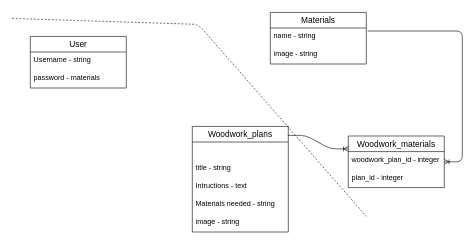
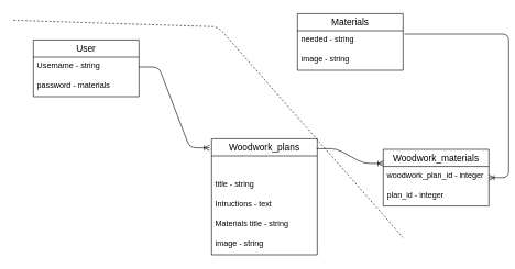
  <mxCell id="0" />
  <mxCell id="1" parent="0" />
  <mxCell id="2" value="User" style="swimlane;fontStyle=0;childLayout=stackLayout;horizontal=1;startSize=26;horizontalStack=0;resizeParent=1;resizeParentMax=0;resizeLast=0;collapsible=1;marginBottom=0;align=center;fontSize=14;" vertex="1" parent="1"><mxGeometry x="50" y="60" width="160" height="86" as="geometry" /></mxCell>
  <mxCell id="3" value="Username - string" style="text;strokeColor=none;fillColor=none;spacingLeft=4;spacingRight=4;overflow=hidden;rotatable=0;points=[[0,0.5],[1,0.5]];portConstraint=eastwest;fontSize=12;" vertex="1" parent="2"><mxGeometry y="26" width="160" height="30" as="geometry" /></mxCell>
  <mxCell id="4" value="password - materials" style="text;strokeColor=none;fillColor=none;spacingLeft=4;spacingRight=4;overflow=hidden;rotatable=0;points=[[0,0.5],[1,0.5]];portConstraint=eastwest;fontSize=12;" vertex="1" parent="2"><mxGeometry y="56" width="160" height="30" as="geometry" /></mxCell>
  <mxCell id="5" value="Woodwork_plans" style="swimlane;fontStyle=0;childLayout=stackLayout;horizontal=1;startSize=26;horizontalStack=0;resizeParent=1;resizeParentMax=0;resizeLast=0;collapsible=1;marginBottom=0;align=center;fontSize=14;" vertex="1" parent="1"><mxGeometry x="320" y="210" width="160" height="176" as="geometry" /></mxCell>
  <mxCell id="6" value="" style="shape=table;startSize=0;container=1;collapsible=1;childLayout=tableLayout;fixedRows=1;rowLines=0;fontStyle=0;align=center;resizeLast=1;strokeColor=none;fillColor=none;" vertex="1" parent="5"><mxGeometry y="26" width="160" height="30" as="geometry" /></mxCell>
  <mxCell id="7" value="" style="shape=partialRectangle;collapsible=0;dropTarget=0;pointerEvents=0;fillColor=none;top=0;left=0;bottom=0;right=0;points=[[0,0.5],[1,0.5]];portConstraint=eastwest;" vertex="1" parent="6"><mxGeometry width="160" height="30" as="geometry" /></mxCell>
  <mxCell id="8" value="" style="shape=partialRectangle;connectable=0;fillColor=none;top=0;left=0;bottom=0;right=0;editable=1;overflow=hidden;" vertex="1" parent="7"><mxGeometry width="30" height="30" as="geometry" /></mxCell>
  <mxCell id="9" value="title - string" style="text;strokeColor=none;fillColor=none;spacingLeft=4;spacingRight=4;overflow=hidden;rotatable=0;points=[[0,0.5],[1,0.5]];portConstraint=eastwest;fontSize=12;" vertex="1" parent="5"><mxGeometry y="56" width="160" height="30" as="geometry" /></mxCell>
  <mxCell id="10" value="Intructions - text" style="text;strokeColor=none;fillColor=none;spacingLeft=4;spacingRight=4;overflow=hidden;rotatable=0;points=[[0,0.5],[1,0.5]];portConstraint=eastwest;fontSize=12;" vertex="1" parent="5"><mxGeometry y="86" width="160" height="30" as="geometry" /></mxCell>
- <mxCell id="11" value="Materials needed - string&#10;" style="text;strokeColor=none;fillColor=none;spacingLeft=4;spacingRight=4;overflow=hidden;rotatable=0;points=[[0,0.5],[1,0.5]];portConstraint=eastwest;fontSize=12;" vertex="1" parent="5"><mxGeometry y="116" width="160" height="30" as="geometry" /></mxCell>
+ <mxCell id="11" value="Materials title - string&#10;" style="text;strokeColor=none;fillColor=none;spacingLeft=4;spacingRight=4;overflow=hidden;rotatable=0;points=[[0,0.5],[1,0.5]];portConstraint=eastwest;fontSize=12;" vertex="1" parent="5"><mxGeometry y="116" width="160" height="30" as="geometry" /></mxCell>
  <mxCell id="12" value="image - string" style="text;strokeColor=none;fillColor=none;spacingLeft=4;spacingRight=4;overflow=hidden;rotatable=0;points=[[0,0.5],[1,0.5]];portConstraint=eastwest;fontSize=12;" vertex="1" parent="5"><mxGeometry y="146" width="160" height="30" as="geometry" /></mxCell>
  <mxCell id="13" value="Materials" style="swimlane;fontStyle=0;childLayout=stackLayout;horizontal=1;startSize=26;horizontalStack=0;resizeParent=1;resizeParentMax=0;resizeLast=0;collapsible=1;marginBottom=0;align=center;fontSize=14;" vertex="1" parent="1"><mxGeometry x="450" y="20" width="160" height="86" as="geometry" /></mxCell>
- <mxCell id="14" value="name - string" style="text;spacingLeft=4;spacingRight=4;overflow=hidden;rotatable=0;points=[[0,0.5],[1,0.5]];portConstraint=eastwest;fontSize=12;" vertex="1" parent="13"><mxGeometry y="26" width="160" height="30" as="geometry" /></mxCell>
+ <mxCell id="14" value="needed - string" style="text;spacingLeft=4;spacingRight=4;overflow=hidden;rotatable=0;points=[[0,0.5],[1,0.5]];portConstraint=eastwest;fontSize=12;" vertex="1" parent="13"><mxGeometry y="26" width="160" height="30" as="geometry" /></mxCell>
  <mxCell id="15" value="image - string" style="text;spacingLeft=4;spacingRight=4;overflow=hidden;rotatable=0;points=[[0,0.5],[1,0.5]];portConstraint=eastwest;fontSize=12;" vertex="1" parent="13"><mxGeometry y="56" width="160" height="30" as="geometry" /></mxCell>
+ <mxCell id="16" value="" style="edgeStyle=entityRelationEdgeStyle;fontSize=12;html=1;endArrow=ERoneToMany;exitX=1;exitY=0.5;exitDx=0;exitDy=0;entryX=-0.019;entryY=0.078;entryDx=0;entryDy=0;entryPerimeter=0;" edge="1" parent="1" source="3" target="5"><mxGeometry width="100" height="100" relative="1" as="geometry"><mxPoint x="230" y="146" as="sourcePoint" /><mxPoint x="330" y="46" as="targetPoint" /></mxGeometry></mxCell>
  <mxCell id="17" value="Woodwork_materials" style="swimlane;fontStyle=0;childLayout=stackLayout;horizontal=1;startSize=26;horizontalStack=0;resizeParent=1;resizeParentMax=0;resizeLast=0;collapsible=1;marginBottom=0;align=center;fontSize=14;" vertex="1" parent="1"><mxGeometry x="580" y="226" width="160" height="86" as="geometry" /></mxCell>
  <mxCell id="18" value="woodwork_plan_id - integer" style="text;strokeColor=none;fillColor=none;spacingLeft=4;spacingRight=4;overflow=hidden;rotatable=0;points=[[0,0.5],[1,0.5]];portConstraint=eastwest;fontSize=12;" vertex="1" parent="17"><mxGeometry y="26" width="160" height="30" as="geometry" /></mxCell>
  <mxCell id="19" value="plan_id - integer" style="text;strokeColor=none;fillColor=none;spacingLeft=4;spacingRight=4;overflow=hidden;rotatable=0;points=[[0,0.5],[1,0.5]];portConstraint=eastwest;fontSize=12;" vertex="1" parent="17"><mxGeometry y="56" width="160" height="30" as="geometry" /></mxCell>
  <mxCell id="20" value="" style="edgeStyle=entityRelationEdgeStyle;fontSize=12;html=1;endArrow=ERoneToMany;exitX=0.994;exitY=0.085;exitDx=0;exitDy=0;exitPerimeter=0;entryX=0;entryY=0.25;entryDx=0;entryDy=0;" edge="1" parent="1" source="5" target="17"><mxGeometry width="100" height="100" relative="1" as="geometry"><mxPoint x="460" y="146" as="sourcePoint" /><mxPoint x="560" y="46" as="targetPoint" /></mxGeometry></mxCell>
  <mxCell id="21" value="" style="edgeStyle=entityRelationEdgeStyle;fontSize=12;html=1;endArrow=ERoneToMany;exitX=1.013;exitY=0.167;exitDx=0;exitDy=0;exitPerimeter=0;" edge="1" parent="1" source="14" target="17"><mxGeometry width="100" height="100" relative="1" as="geometry"><mxPoint x="720" y="80" as="sourcePoint" /><mxPoint x="820" y="-20" as="targetPoint" /></mxGeometry></mxCell>
  <mxCell id="22" value="" style="endArrow=none;dashed=1;html=1;" edge="1" parent="1"><mxGeometry width="50" height="50" relative="1" as="geometry"><mxPoint x="20" y="30" as="sourcePoint" /><mxPoint x="610" y="360" as="targetPoint" /><Array as="points"><mxPoint x="330" y="40" /></Array></mxGeometry></mxCell>
